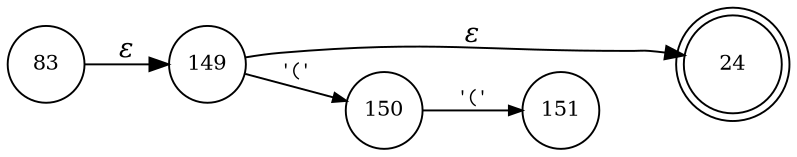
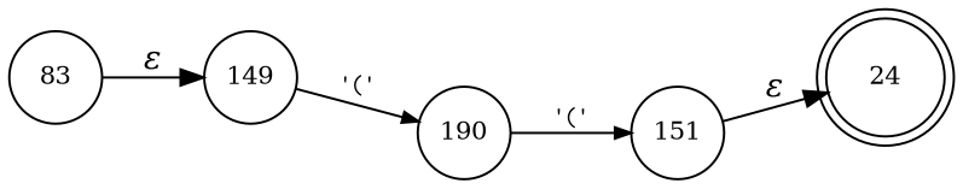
  digraph {
    rankdir=LR
    node [fixedsize=true fontsize=11 shape=circle peripheries=1]
    edge [fontname=Courier]
    n1 [label=24 shape=doublecircle width=.6 peripheries=""]
    n2 [label=149 width=.55]
-   n3 [label=150 width=.55]
+   n3 [label=190 width=.55]
    n4 [label=151 width=.55]
    n5 [label=83 width=.55]
    n2 -> n3 [arrowhead=normal arrowsize=.7 fontsize=11 label="'('"]
    n3 -> n4 [arrowhead=normal arrowsize=.7 fontsize=11 label="'('"]
-   n2 -> n1 [fontname="Times-Italic" label="&epsilon;"]
+   n4 -> n1 [fontname="Times-Italic" label="&epsilon;"]
    n5 -> n2 [fontname="Times-Italic" label="&epsilon;"]
  }
